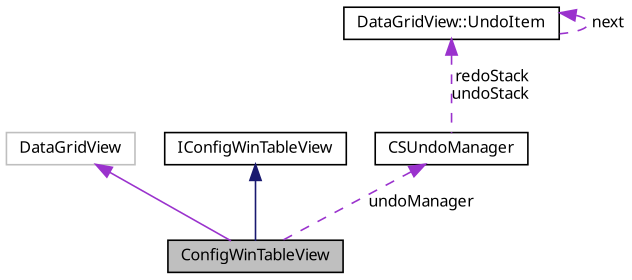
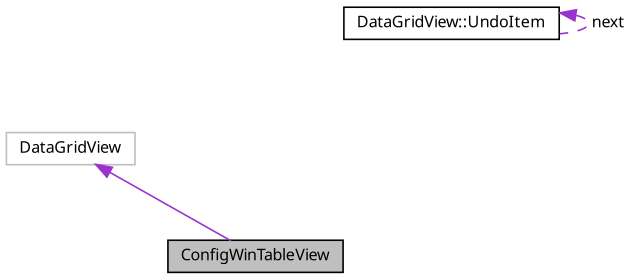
  digraph {
    fontname="Noto Sans"
    node [color=black fillcolor=white fontname="Noto Sans" fontsize=10 shape=record style=filled]
    edge [color=darkorchid3 dir=back fontname="Noto Sans" fontsize=10 labelfontname=Helvetica labelfontsize=10 style=dashed]
    n1 [fillcolor=grey75 fontcolor=black height=0.2 label=ConfigWinTableView width=0.4]
    n2 [color=grey75 height=0.2 label=DataGridView width=0.4]
-   n3 [height=0.2 label=IConfigWinTableView width=0.4]
-   n4 [height=0.2 label=CSUndoManager width=0.4]
    n5 [height=0.2 label="DataGridView::UndoItem" width=0.4]
    n2 -> n1 [style=solid]
-   n3 -> n1 [color=midnightblue style=solid]
-   n4 -> n1 [label=" undoManager"]
-   n5 -> n4 [label=" redoStack\nundoStack"]
    n5 -> n5 [label=" next"]
  }
